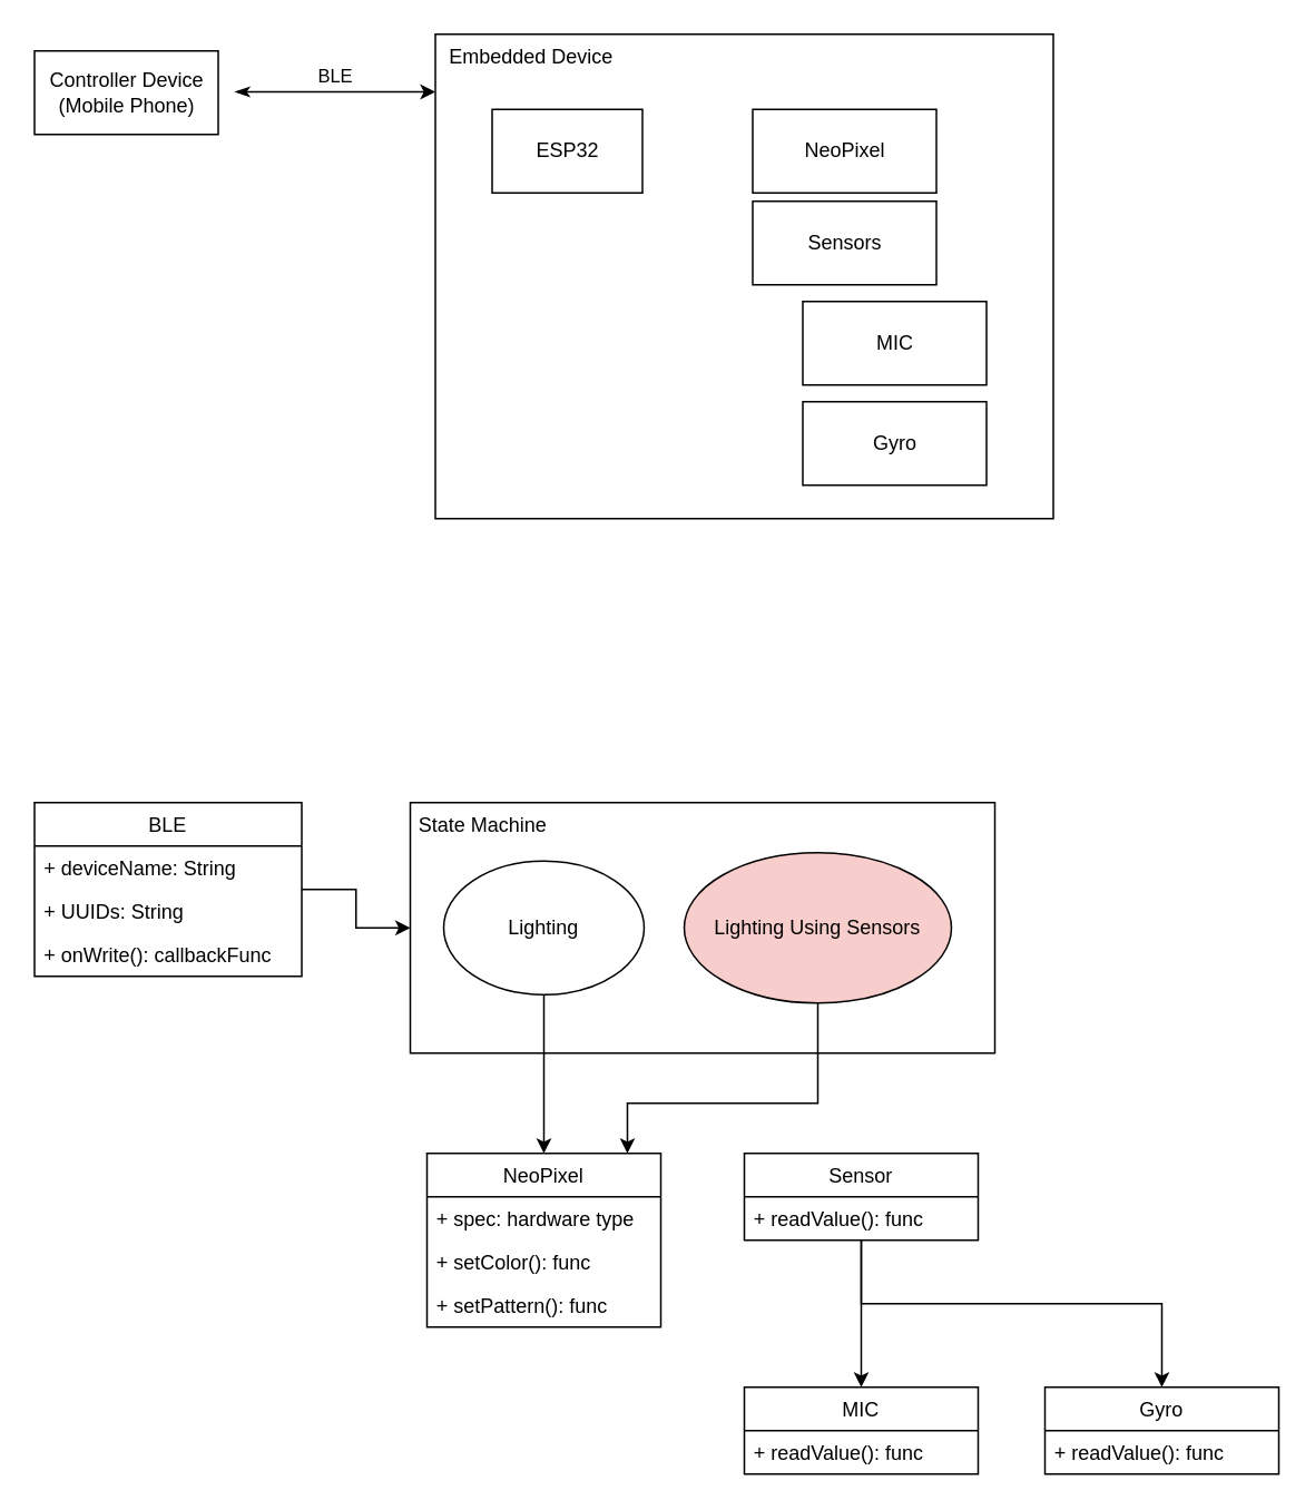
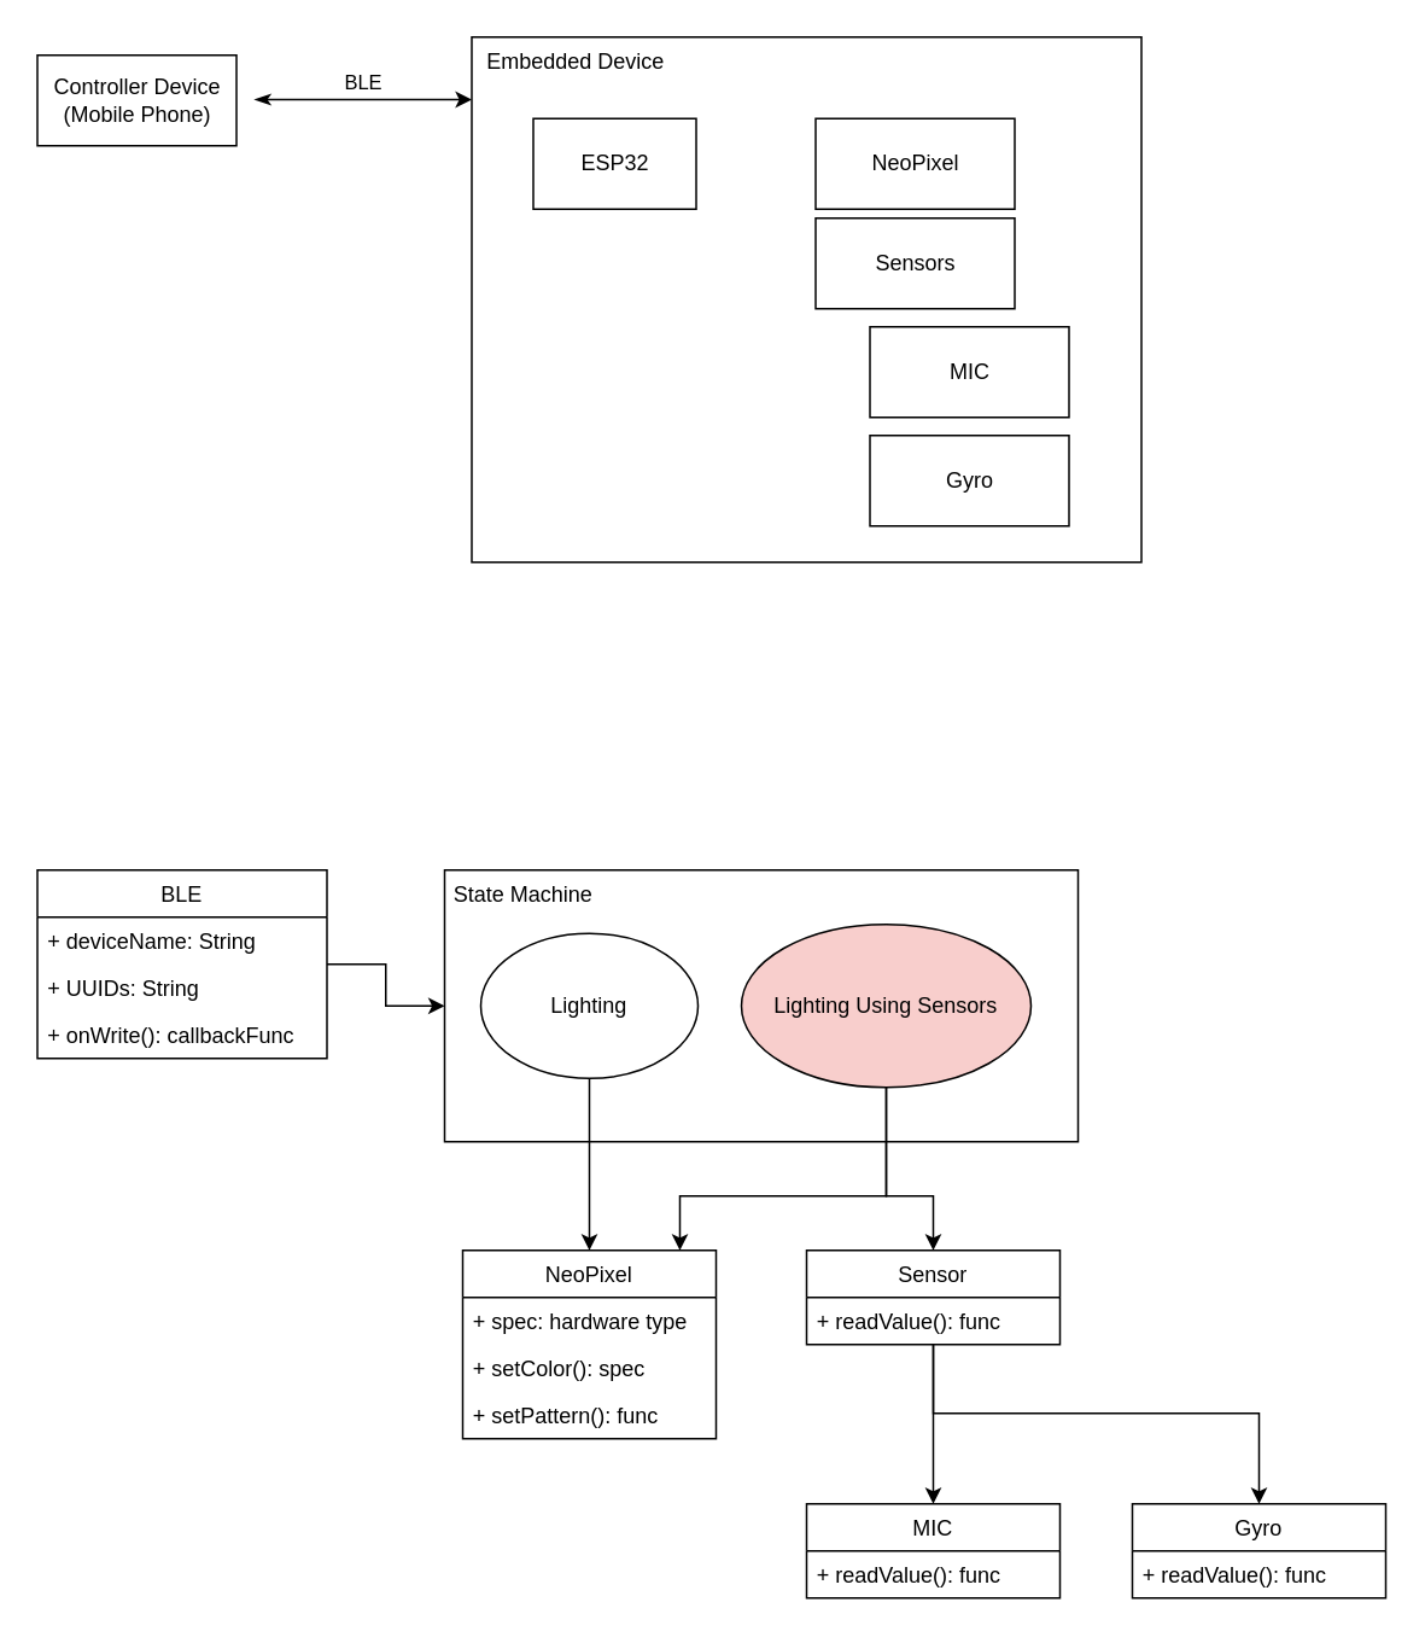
  <mxCell id="0" />
  <mxCell id="1" parent="0" />
  <mxCell id="2" value="BLE" style="edgeStyle=orthogonalEdgeStyle;rounded=0;orthogonalLoop=1;jettySize=auto;html=1;startArrow=classicThin;startFill=1;" edge="1" parent="1"><mxGeometry y="10" relative="1" as="geometry"><mxPoint x="140" y="54.5" as="sourcePoint" /><mxPoint x="260" y="54.5" as="targetPoint" /><mxPoint as="offset" /></mxGeometry></mxCell>
  <mxCell id="3" value="Controller Device&lt;br&gt;(Mobile Phone)" style="html=1;" vertex="1" parent="1"><mxGeometry x="20" y="30" width="110" height="50" as="geometry" /></mxCell>
  <mxCell id="4" value="&amp;nbsp; Embedded Device" style="html=1;align=left;verticalAlign=top;" vertex="1" parent="1"><mxGeometry x="260" y="20" width="370" height="290" as="geometry" /></mxCell>
  <mxCell id="5" value="ESP32" style="html=1;" vertex="1" parent="1"><mxGeometry x="294" y="65" width="90" height="50" as="geometry" /></mxCell>
  <mxCell id="6" value="NeoPixel" style="html=1;" vertex="1" parent="1"><mxGeometry x="450" y="65" width="110" height="50" as="geometry" /></mxCell>
  <mxCell id="7" value="Sensors" style="html=1;" vertex="1" parent="1"><mxGeometry x="450" y="120" width="110" height="50" as="geometry" /></mxCell>
  <mxCell id="8" value="MIC" style="html=1;" vertex="1" parent="1"><mxGeometry x="480" y="180" width="110" height="50" as="geometry" /></mxCell>
  <mxCell id="9" value="Gyro" style="html=1;" vertex="1" parent="1"><mxGeometry x="480" y="240" width="110" height="50" as="geometry" /></mxCell>
  <mxCell id="10" value="" style="edgeStyle=orthogonalEdgeStyle;rounded=0;orthogonalLoop=1;jettySize=auto;html=1;startArrow=none;startFill=0;" edge="1" parent="1" source="11" target="22"><mxGeometry relative="1" as="geometry" /></mxCell>
  <mxCell id="11" value="BLE" style="swimlane;fontStyle=0;childLayout=stackLayout;horizontal=1;startSize=26;fillColor=none;horizontalStack=0;resizeParent=1;resizeParentMax=0;resizeLast=0;collapsible=1;marginBottom=0;" vertex="1" parent="1"><mxGeometry x="20" y="480" width="160" height="104" as="geometry" /></mxCell>
  <mxCell id="12" value="+ deviceName: String" style="text;strokeColor=none;fillColor=none;align=left;verticalAlign=top;spacingLeft=4;spacingRight=4;overflow=hidden;rotatable=0;points=[[0,0.5],[1,0.5]];portConstraint=eastwest;" vertex="1" parent="11"><mxGeometry y="26" width="160" height="26" as="geometry" /></mxCell>
  <mxCell id="13" value="+ UUIDs: String" style="text;strokeColor=none;fillColor=none;align=left;verticalAlign=top;spacingLeft=4;spacingRight=4;overflow=hidden;rotatable=0;points=[[0,0.5],[1,0.5]];portConstraint=eastwest;" vertex="1" parent="11"><mxGeometry y="52" width="160" height="26" as="geometry" /></mxCell>
  <mxCell id="14" value="+ onWrite(): callbackFunc" style="text;strokeColor=none;fillColor=none;align=left;verticalAlign=top;spacingLeft=4;spacingRight=4;overflow=hidden;rotatable=0;points=[[0,0.5],[1,0.5]];portConstraint=eastwest;" vertex="1" parent="11"><mxGeometry y="78" width="160" height="26" as="geometry" /></mxCell>
  <mxCell id="15" value="NeoPixel" style="swimlane;fontStyle=0;childLayout=stackLayout;horizontal=1;startSize=26;fillColor=none;horizontalStack=0;resizeParent=1;resizeParentMax=0;resizeLast=0;collapsible=1;marginBottom=0;" vertex="1" parent="1"><mxGeometry x="255" y="690" width="140" height="104" as="geometry" /></mxCell>
  <mxCell id="16" value="+ spec: hardware type" style="text;strokeColor=none;fillColor=none;align=left;verticalAlign=top;spacingLeft=4;spacingRight=4;overflow=hidden;rotatable=0;points=[[0,0.5],[1,0.5]];portConstraint=eastwest;" vertex="1" parent="15"><mxGeometry y="26" width="140" height="26" as="geometry" /></mxCell>
- <mxCell id="17" value="+ setColor(): func" style="text;strokeColor=none;fillColor=none;align=left;verticalAlign=top;spacingLeft=4;spacingRight=4;overflow=hidden;rotatable=0;points=[[0,0.5],[1,0.5]];portConstraint=eastwest;" vertex="1" parent="15"><mxGeometry y="52" width="140" height="26" as="geometry" /></mxCell>
+ <mxCell id="17" value="+ setColor(): spec" style="text;strokeColor=none;fillColor=none;align=left;verticalAlign=top;spacingLeft=4;spacingRight=4;overflow=hidden;rotatable=0;points=[[0,0.5],[1,0.5]];portConstraint=eastwest;" vertex="1" parent="15"><mxGeometry y="52" width="140" height="26" as="geometry" /></mxCell>
  <mxCell id="18" value="+ setPattern(): func" style="text;strokeColor=none;fillColor=none;align=left;verticalAlign=top;spacingLeft=4;spacingRight=4;overflow=hidden;rotatable=0;points=[[0,0.5],[1,0.5]];portConstraint=eastwest;" vertex="1" parent="15"><mxGeometry y="78" width="140" height="26" as="geometry" /></mxCell>
  <mxCell id="19" value="" style="edgeStyle=orthogonalEdgeStyle;rounded=0;orthogonalLoop=1;jettySize=auto;html=1;startArrow=none;startFill=0;" edge="1" parent="1" source="20" target="28"><mxGeometry relative="1" as="geometry"><Array as="points" /></mxGeometry></mxCell>
  <mxCell id="20" value="Sensor" style="swimlane;fontStyle=0;childLayout=stackLayout;horizontal=1;startSize=26;fillColor=none;horizontalStack=0;resizeParent=1;resizeParentMax=0;resizeLast=0;collapsible=1;marginBottom=0;" vertex="1" parent="1"><mxGeometry x="445" y="690" width="140" height="52" as="geometry" /></mxCell>
  <mxCell id="21" value="+ readValue(): func" style="text;strokeColor=none;fillColor=none;align=left;verticalAlign=top;spacingLeft=4;spacingRight=4;overflow=hidden;rotatable=0;points=[[0,0.5],[1,0.5]];portConstraint=eastwest;" vertex="1" parent="20"><mxGeometry y="26" width="140" height="26" as="geometry" /></mxCell>
  <mxCell id="22" value="&amp;nbsp;State Machine" style="html=1;align=left;verticalAlign=top;" vertex="1" parent="1"><mxGeometry x="245" y="480" width="350" height="150" as="geometry" /></mxCell>
  <mxCell id="23" value="Lighting" style="ellipse;whiteSpace=wrap;html=1;" vertex="1" parent="1"><mxGeometry x="265" y="515" width="120" height="80" as="geometry" /></mxCell>
  <mxCell id="24" value="Lighting Using Sensors" style="ellipse;whiteSpace=wrap;html=1;fillColor=#f8cecc;" vertex="1" parent="1"><mxGeometry x="409" y="510" width="160" height="90" as="geometry" /></mxCell>
  <mxCell id="25" value="" style="edgeStyle=orthogonalEdgeStyle;rounded=0;orthogonalLoop=1;jettySize=auto;html=1;startArrow=none;startFill=0;" edge="1" parent="1" source="23" target="15"><mxGeometry relative="1" as="geometry"><mxPoint x="190" y="542" as="sourcePoint" /><mxPoint x="255" y="565" as="targetPoint" /><Array as="points"><mxPoint x="325" y="680" /><mxPoint x="325" y="680" /></Array></mxGeometry></mxCell>
  <mxCell id="26" value="" style="edgeStyle=orthogonalEdgeStyle;rounded=0;orthogonalLoop=1;jettySize=auto;html=1;startArrow=none;startFill=0;exitX=0.5;exitY=1;exitDx=0;exitDy=0;" edge="1" parent="1" source="24" target="15"><mxGeometry relative="1" as="geometry"><mxPoint x="335" y="605" as="sourcePoint" /><mxPoint x="335" y="700" as="targetPoint" /><Array as="points"><mxPoint x="489" y="660" /><mxPoint x="375" y="660" /></Array></mxGeometry></mxCell>
+ <mxCell id="27" value="" style="edgeStyle=orthogonalEdgeStyle;rounded=0;orthogonalLoop=1;jettySize=auto;html=1;startArrow=none;startFill=0;" edge="1" parent="1" source="24" target="20"><mxGeometry relative="1" as="geometry"><mxPoint x="499" y="610" as="sourcePoint" /><mxPoint x="335" y="700" as="targetPoint" /><Array as="points"><mxPoint x="489" y="660" /><mxPoint x="515" y="660" /></Array></mxGeometry></mxCell>
  <mxCell id="28" value="MIC" style="swimlane;fontStyle=0;childLayout=stackLayout;horizontal=1;startSize=26;fillColor=none;horizontalStack=0;resizeParent=1;resizeParentMax=0;resizeLast=0;collapsible=1;marginBottom=0;" vertex="1" parent="1"><mxGeometry x="445" y="830" width="140" height="52" as="geometry" /></mxCell>
  <mxCell id="29" value="+ readValue(): func" style="text;strokeColor=none;fillColor=none;align=left;verticalAlign=top;spacingLeft=4;spacingRight=4;overflow=hidden;rotatable=0;points=[[0,0.5],[1,0.5]];portConstraint=eastwest;" vertex="1" parent="28"><mxGeometry y="26" width="140" height="26" as="geometry" /></mxCell>
  <mxCell id="30" value="Gyro" style="swimlane;fontStyle=0;childLayout=stackLayout;horizontal=1;startSize=26;fillColor=none;horizontalStack=0;resizeParent=1;resizeParentMax=0;resizeLast=0;collapsible=1;marginBottom=0;" vertex="1" parent="1"><mxGeometry x="625" y="830" width="140" height="52" as="geometry" /></mxCell>
  <mxCell id="31" value="+ readValue(): func" style="text;strokeColor=none;fillColor=none;align=left;verticalAlign=top;spacingLeft=4;spacingRight=4;overflow=hidden;rotatable=0;points=[[0,0.5],[1,0.5]];portConstraint=eastwest;" vertex="1" parent="30"><mxGeometry y="26" width="140" height="26" as="geometry" /></mxCell>
  <mxCell id="32" value="" style="edgeStyle=orthogonalEdgeStyle;rounded=0;orthogonalLoop=1;jettySize=auto;html=1;startArrow=none;startFill=0;" edge="1" parent="1" source="20" target="30"><mxGeometry relative="1" as="geometry"><mxPoint x="525" y="752" as="sourcePoint" /><mxPoint x="525" y="840" as="targetPoint" /><Array as="points"><mxPoint x="515" y="780" /><mxPoint x="695" y="780" /></Array></mxGeometry></mxCell>
